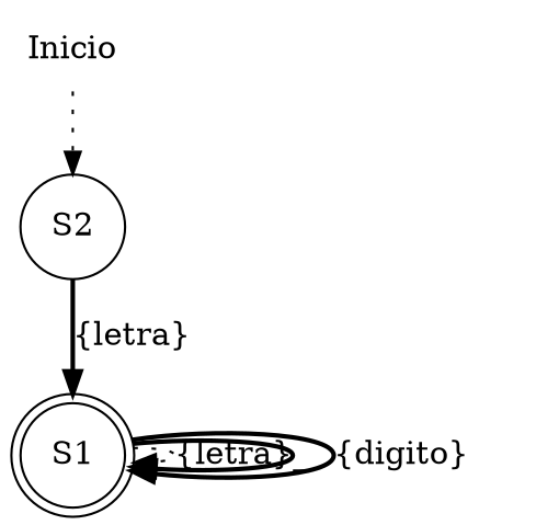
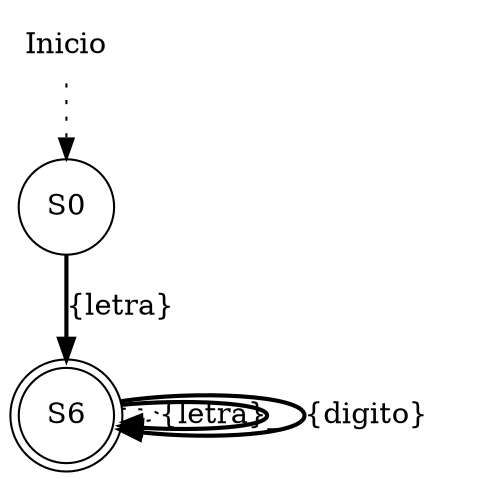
  digraph {
    rankdir=TB
    node [shape=circle]
    edge [style=bold]
    n1 [label=Inicio shape=plaintext]
-   S0 [label=S2]
-   S1 [peripheries=2]
+   S0
+   S1 [peripheries=2 label=S6]
    n1 -> S0 [style=dotted]
    S0 -> S1 [label="{letra}"]
    S1 -> S1 [label="{letra}" style=dotted]
    S1 -> S1 [label=_]
    S1 -> S1 [label="{digito}"]
  }
